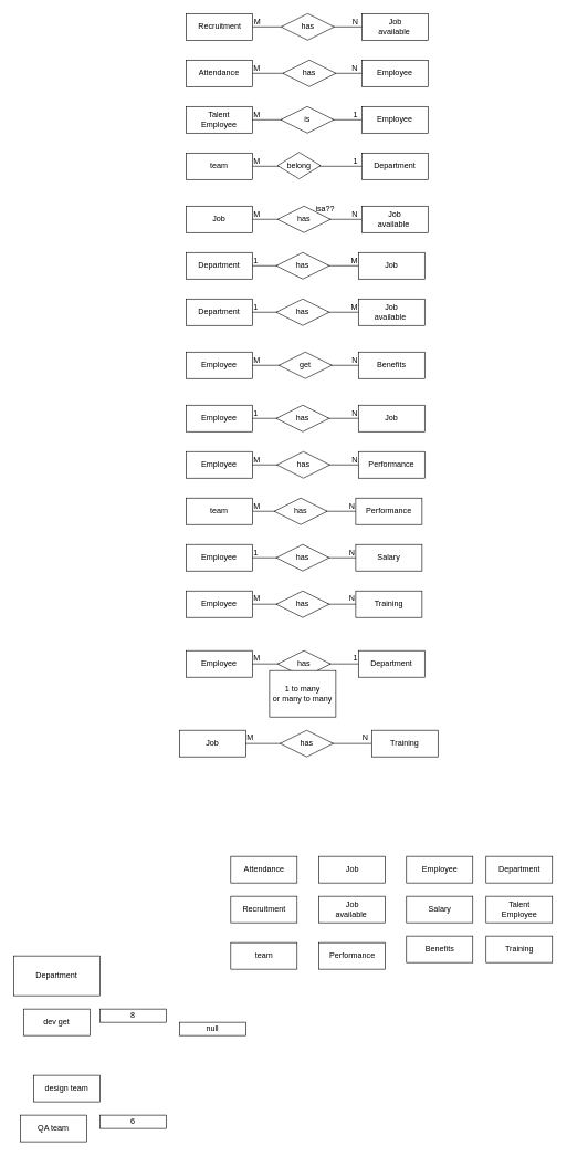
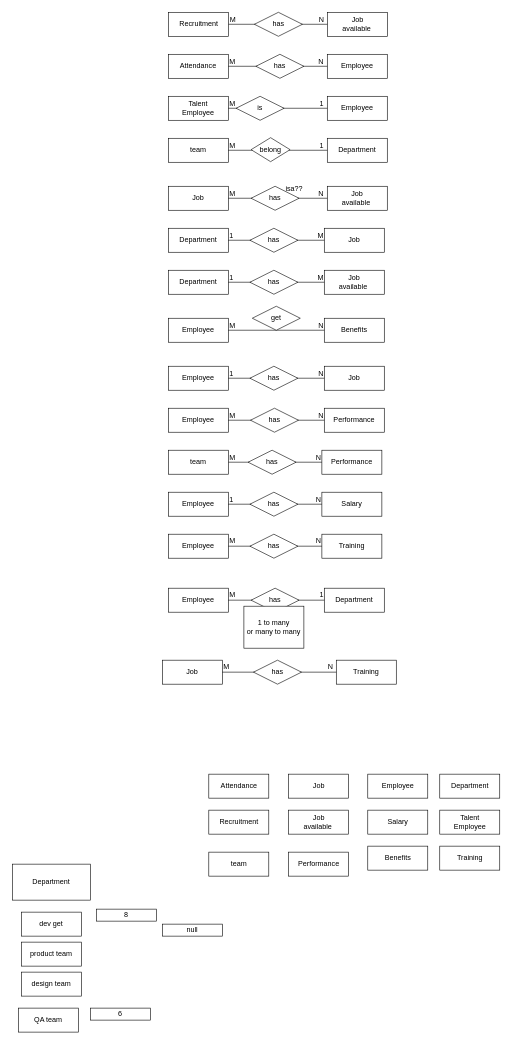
  <mxCell id="0" />
  <mxCell id="1" parent="0" />
  <mxCell id="2" value="Employee" style="whiteSpace=wrap;html=1;align=center;" vertex="1" parent="1"><mxGeometry x="612.5" y="1290" width="100" height="40" as="geometry" /></mxCell>
  <mxCell id="3" value="Performance" style="whiteSpace=wrap;html=1;align=center;" vertex="1" parent="1"><mxGeometry x="480.5" y="1420" width="100" height="40" as="geometry" /></mxCell>
  <mxCell id="4" value="Attendance" style="whiteSpace=wrap;html=1;align=center;" vertex="1" parent="1"><mxGeometry x="347.5" y="1290" width="100" height="40" as="geometry" /></mxCell>
  <mxCell id="5" value="Department" style="whiteSpace=wrap;html=1;align=center;" vertex="1" parent="1"><mxGeometry x="20" y="1440" width="130" height="60" as="geometry" /></mxCell>
  <mxCell id="6" value="Salary" style="whiteSpace=wrap;html=1;align=center;" vertex="1" parent="1"><mxGeometry x="612.5" y="1350" width="100" height="40" as="geometry" /></mxCell>
  <mxCell id="7" value="Job" style="whiteSpace=wrap;html=1;align=center;" vertex="1" parent="1"><mxGeometry x="480.5" y="1290" width="100" height="40" as="geometry" /></mxCell>
  <mxCell id="8" value="Training" style="whiteSpace=wrap;html=1;align=center;" vertex="1" parent="1"><mxGeometry x="732.5" y="1410" width="100" height="40" as="geometry" /></mxCell>
  <mxCell id="9" value="Recruitment" style="whiteSpace=wrap;html=1;align=center;" vertex="1" parent="1"><mxGeometry x="347.5" y="1350" width="100" height="40" as="geometry" /></mxCell>
  <mxCell id="10" value="Benefits" style="whiteSpace=wrap;html=1;align=center;" vertex="1" parent="1"><mxGeometry x="612.5" y="1410" width="100" height="40" as="geometry" /></mxCell>
  <mxCell id="11" value="dev get" style="whiteSpace=wrap;html=1;align=center;" vertex="1" parent="1"><mxGeometry x="35" y="1520" width="100" height="40" as="geometry" /></mxCell>
- <mxCell id="13" value="design team" style="whiteSpace=wrap;html=1;align=center;" vertex="1" parent="1"><mxGeometry x="50" y="1620" width="100" height="40" as="geometry" /></mxCell>
+ <mxCell id="12" value="product team" style="whiteSpace=wrap;html=1;align=center;" vertex="1" parent="1"><mxGeometry x="35" y="1570" width="100" height="40" as="geometry" /></mxCell>
+ <mxCell id="13" value="design team" style="whiteSpace=wrap;html=1;align=center;" vertex="1" parent="1"><mxGeometry x="35" y="1620" width="100" height="40" as="geometry" /></mxCell>
  <mxCell id="14" value="QA team" style="whiteSpace=wrap;html=1;align=center;" vertex="1" parent="1"><mxGeometry x="30" y="1680" width="100" height="40" as="geometry" /></mxCell>
  <mxCell id="15" value="null" style="whiteSpace=wrap;html=1;align=center;" vertex="1" parent="1"><mxGeometry x="270" y="1540" width="100" height="20" as="geometry" /></mxCell>
- <mxCell id="16" value="8" style="whiteSpace=wrap;html=1;align=center;" vertex="1" parent="1"><mxGeometry x="150" y="1520" width="100" height="20" as="geometry" /></mxCell>
+ <mxCell id="16" value="8" style="whiteSpace=wrap;html=1;align=center;" vertex="1" parent="1"><mxGeometry x="160" y="1515" width="100" height="20" as="geometry" /></mxCell>
  <mxCell id="17" value="6" style="whiteSpace=wrap;html=1;align=center;" vertex="1" parent="1"><mxGeometry x="150" y="1680" width="100" height="20" as="geometry" /></mxCell>
  <mxCell id="18" value="Department" style="whiteSpace=wrap;html=1;align=center;" vertex="1" parent="1"><mxGeometry x="732.5" y="1290" width="100" height="40" as="geometry" /></mxCell>
  <mxCell id="19" value="team" style="whiteSpace=wrap;html=1;align=center;" vertex="1" parent="1"><mxGeometry x="347.5" y="1420" width="100" height="40" as="geometry" /></mxCell>
  <mxCell id="20" value="Job&lt;br/&gt;available&amp;nbsp;" style="whiteSpace=wrap;html=1;align=center;" vertex="1" parent="1"><mxGeometry x="480.5" y="1350" width="100" height="40" as="geometry" /></mxCell>
  <mxCell id="21" value="Talent&lt;br&gt;Employee" style="whiteSpace=wrap;html=1;align=center;" vertex="1" parent="1"><mxGeometry x="732.5" y="1350" width="100" height="40" as="geometry" /></mxCell>
  <mxCell id="22" value="Employee" style="whiteSpace=wrap;html=1;align=center;" vertex="1" parent="1"><mxGeometry x="280" y="530" width="100" height="40" as="geometry" /></mxCell>
  <mxCell id="23" value="Benefits" style="whiteSpace=wrap;html=1;align=center;" vertex="1" parent="1"><mxGeometry x="540" y="530" width="100" height="40" as="geometry" /></mxCell>
  <mxCell id="24" value="" style="endArrow=none;html=1;rounded=0;exitX=1;exitY=0.5;exitDx=0;exitDy=0;entryX=0;entryY=0.5;entryDx=0;entryDy=0;" edge="1" parent="1" source="22" target="23"><mxGeometry relative="1" as="geometry"><mxPoint x="400" y="600" as="sourcePoint" /><mxPoint x="560" y="600" as="targetPoint" /></mxGeometry></mxCell>
  <mxCell id="25" value="M" style="resizable=0;html=1;whiteSpace=wrap;align=left;verticalAlign=bottom;" connectable="0" vertex="1" parent="24"><mxGeometry x="-1" relative="1" as="geometry" /></mxCell>
  <mxCell id="26" value="N" style="resizable=0;html=1;whiteSpace=wrap;align=right;verticalAlign=bottom;" connectable="0" vertex="1" parent="24"><mxGeometry x="1" relative="1" as="geometry" /></mxCell>
- <mxCell id="27" value="get" style="shape=rhombus;perimeter=rhombusPerimeter;whiteSpace=wrap;html=1;align=center;" vertex="1" parent="1"><mxGeometry x="420" y="530" width="80" height="40" as="geometry" /></mxCell>
+ <mxCell id="27" value="get" style="shape=rhombus;perimeter=rhombusPerimeter;whiteSpace=wrap;html=1;align=center;" vertex="1" parent="1"><mxGeometry x="420" y="510" width="80" height="40" as="geometry" /></mxCell>
  <mxCell id="28" value="Employee" style="whiteSpace=wrap;html=1;align=center;" vertex="1" parent="1"><mxGeometry x="280" y="610" width="100" height="40" as="geometry" /></mxCell>
  <mxCell id="29" value="Job" style="whiteSpace=wrap;html=1;align=center;" vertex="1" parent="1"><mxGeometry x="540" y="610" width="100" height="40" as="geometry" /></mxCell>
  <mxCell id="30" value="" style="endArrow=none;html=1;rounded=0;exitX=1;exitY=0.5;exitDx=0;exitDy=0;entryX=0;entryY=0.5;entryDx=0;entryDy=0;" edge="1" parent="1" source="28" target="29"><mxGeometry relative="1" as="geometry"><mxPoint x="385" y="629.58" as="sourcePoint" /><mxPoint x="510" y="650" as="targetPoint" /></mxGeometry></mxCell>
  <mxCell id="31" value="1" style="resizable=0;html=1;whiteSpace=wrap;align=left;verticalAlign=bottom;" connectable="0" vertex="1" parent="30"><mxGeometry x="-1" relative="1" as="geometry" /></mxCell>
  <mxCell id="32" value="N" style="resizable=0;html=1;whiteSpace=wrap;align=right;verticalAlign=bottom;" connectable="0" vertex="1" parent="30"><mxGeometry x="1" relative="1" as="geometry" /></mxCell>
  <mxCell id="33" value="has" style="shape=rhombus;perimeter=rhombusPerimeter;whiteSpace=wrap;html=1;align=center;" vertex="1" parent="1"><mxGeometry x="416" y="610" width="80" height="40" as="geometry" /></mxCell>
  <mxCell id="34" value="Job" style="whiteSpace=wrap;html=1;align=center;" vertex="1" parent="1"><mxGeometry x="540" y="380" width="100" height="40" as="geometry" /></mxCell>
  <mxCell id="35" value="Job&lt;br/&gt;available&amp;nbsp;" style="whiteSpace=wrap;html=1;align=center;" vertex="1" parent="1"><mxGeometry x="540" y="450" width="100" height="40" as="geometry" /></mxCell>
  <mxCell id="36" value="Department" style="whiteSpace=wrap;html=1;align=center;" vertex="1" parent="1"><mxGeometry x="280" y="450" width="100" height="40" as="geometry" /></mxCell>
  <mxCell id="37" value="" style="endArrow=none;html=1;rounded=0;exitX=1;exitY=0.5;exitDx=0;exitDy=0;entryX=0;entryY=0.5;entryDx=0;entryDy=0;" edge="1" parent="1" source="36" target="35"><mxGeometry relative="1" as="geometry"><mxPoint x="380" y="510" as="sourcePoint" /><mxPoint x="540" y="510" as="targetPoint" /></mxGeometry></mxCell>
  <mxCell id="38" value="1" style="resizable=0;html=1;whiteSpace=wrap;align=left;verticalAlign=bottom;" connectable="0" vertex="1" parent="37"><mxGeometry x="-1" relative="1" as="geometry" /></mxCell>
  <mxCell id="39" value="M" style="resizable=0;html=1;whiteSpace=wrap;align=right;verticalAlign=bottom;" connectable="0" vertex="1" parent="37"><mxGeometry x="1" relative="1" as="geometry" /></mxCell>
  <mxCell id="40" value="has" style="shape=rhombus;perimeter=rhombusPerimeter;whiteSpace=wrap;html=1;align=center;" vertex="1" parent="1"><mxGeometry x="416" y="450" width="80" height="40" as="geometry" /></mxCell>
  <mxCell id="41" style="edgeStyle=orthogonalEdgeStyle;rounded=0;orthogonalLoop=1;jettySize=auto;html=1;exitX=0.5;exitY=1;exitDx=0;exitDy=0;" edge="1" parent="1" source="34" target="34"><mxGeometry relative="1" as="geometry" /></mxCell>
  <mxCell id="42" value="Department" style="whiteSpace=wrap;html=1;align=center;" vertex="1" parent="1"><mxGeometry x="280" y="380" width="100" height="40" as="geometry" /></mxCell>
  <mxCell id="43" value="" style="endArrow=none;html=1;rounded=0;exitX=1;exitY=0.5;exitDx=0;exitDy=0;entryX=0;entryY=0.5;entryDx=0;entryDy=0;" edge="1" parent="1" source="42" target="34"><mxGeometry relative="1" as="geometry"><mxPoint x="390" y="480" as="sourcePoint" /><mxPoint x="550" y="480" as="targetPoint" /></mxGeometry></mxCell>
  <mxCell id="44" value="1" style="resizable=0;html=1;whiteSpace=wrap;align=left;verticalAlign=bottom;" connectable="0" vertex="1" parent="43"><mxGeometry x="-1" relative="1" as="geometry" /></mxCell>
  <mxCell id="45" value="M" style="resizable=0;html=1;whiteSpace=wrap;align=right;verticalAlign=bottom;" connectable="0" vertex="1" parent="43"><mxGeometry x="1" relative="1" as="geometry" /></mxCell>
  <mxCell id="46" value="has" style="shape=rhombus;perimeter=rhombusPerimeter;whiteSpace=wrap;html=1;align=center;" vertex="1" parent="1"><mxGeometry x="416" y="380" width="80" height="40" as="geometry" /></mxCell>
  <mxCell id="47" value="Job" style="whiteSpace=wrap;html=1;align=center;" vertex="1" parent="1"><mxGeometry x="280" y="310" width="100" height="40" as="geometry" /></mxCell>
  <mxCell id="48" value="Job&lt;br/&gt;available&amp;nbsp;" style="whiteSpace=wrap;html=1;align=center;" vertex="1" parent="1"><mxGeometry x="545" y="310" width="100" height="40" as="geometry" /></mxCell>
  <mxCell id="49" value="" style="endArrow=none;html=1;rounded=0;exitX=1;exitY=0.5;exitDx=0;exitDy=0;entryX=0;entryY=0.5;entryDx=0;entryDy=0;" edge="1" parent="1" source="47" target="48"><mxGeometry relative="1" as="geometry"><mxPoint x="395" y="330" as="sourcePoint" /><mxPoint x="545" y="330" as="targetPoint" /></mxGeometry></mxCell>
  <mxCell id="50" value="M" style="resizable=0;html=1;whiteSpace=wrap;align=left;verticalAlign=bottom;" connectable="0" vertex="1" parent="49"><mxGeometry x="-1" relative="1" as="geometry" /></mxCell>
  <mxCell id="51" value="N" style="resizable=0;html=1;whiteSpace=wrap;align=right;verticalAlign=bottom;" connectable="0" vertex="1" parent="49"><mxGeometry x="1" relative="1" as="geometry"><mxPoint x="-5" as="offset" /></mxGeometry></mxCell>
  <mxCell id="52" value="has" style="shape=rhombus;perimeter=rhombusPerimeter;whiteSpace=wrap;html=1;align=center;" vertex="1" parent="1"><mxGeometry x="418" y="310" width="80" height="40" as="geometry" /></mxCell>
  <mxCell id="53" value="isa??" style="text;html=1;strokeColor=none;fillColor=none;align=center;verticalAlign=middle;whiteSpace=wrap;rounded=0;" vertex="1" parent="1"><mxGeometry x="460" y="300" width="60" height="30" as="geometry" /></mxCell>
  <mxCell id="54" value="team" style="whiteSpace=wrap;html=1;align=center;" vertex="1" parent="1"><mxGeometry x="280" y="230" width="100" height="40" as="geometry" /></mxCell>
  <mxCell id="55" value="Department" style="whiteSpace=wrap;html=1;align=center;" vertex="1" parent="1"><mxGeometry x="545" y="230" width="100" height="40" as="geometry" /></mxCell>
  <mxCell id="56" value="" style="endArrow=none;html=1;rounded=0;exitX=1;exitY=0.5;exitDx=0;exitDy=0;entryX=0;entryY=0.5;entryDx=0;entryDy=0;" edge="1" parent="1" source="54" target="55"><mxGeometry relative="1" as="geometry"><mxPoint x="385" y="250" as="sourcePoint" /><mxPoint x="540" y="250" as="targetPoint" /></mxGeometry></mxCell>
  <mxCell id="57" value="M" style="resizable=0;html=1;whiteSpace=wrap;align=left;verticalAlign=bottom;" connectable="0" vertex="1" parent="56"><mxGeometry x="-1" relative="1" as="geometry" /></mxCell>
  <mxCell id="58" value="1" style="resizable=0;html=1;whiteSpace=wrap;align=right;verticalAlign=bottom;" connectable="0" vertex="1" parent="56"><mxGeometry x="1" relative="1" as="geometry"><mxPoint x="-5" as="offset" /></mxGeometry></mxCell>
  <mxCell id="59" value="belong" style="shape=rhombus;perimeter=rhombusPerimeter;whiteSpace=wrap;html=1;align=center;" vertex="1" parent="1"><mxGeometry x="418" y="229" width="65" height="40" as="geometry" /></mxCell>
  <mxCell id="60" value="Employee" style="whiteSpace=wrap;html=1;align=center;" vertex="1" parent="1"><mxGeometry x="280" y="680" width="100" height="40" as="geometry" /></mxCell>
  <mxCell id="61" value="Performance" style="whiteSpace=wrap;html=1;align=center;" vertex="1" parent="1"><mxGeometry x="540" y="680" width="100" height="40" as="geometry" /></mxCell>
  <mxCell id="62" value="" style="endArrow=none;html=1;rounded=0;exitX=1;exitY=0.5;exitDx=0;exitDy=0;entryX=0;entryY=0.5;entryDx=0;entryDy=0;" edge="1" parent="1" source="60" target="61"><mxGeometry relative="1" as="geometry"><mxPoint x="385" y="690" as="sourcePoint" /><mxPoint x="545" y="690" as="targetPoint" /></mxGeometry></mxCell>
  <mxCell id="63" value="M" style="resizable=0;html=1;whiteSpace=wrap;align=left;verticalAlign=bottom;" connectable="0" vertex="1" parent="62"><mxGeometry x="-1" relative="1" as="geometry" /></mxCell>
  <mxCell id="64" value="N" style="resizable=0;html=1;whiteSpace=wrap;align=right;verticalAlign=bottom;" connectable="0" vertex="1" parent="62"><mxGeometry x="1" relative="1" as="geometry" /></mxCell>
  <mxCell id="65" value="has" style="shape=rhombus;perimeter=rhombusPerimeter;whiteSpace=wrap;html=1;align=center;" vertex="1" parent="1"><mxGeometry x="417" y="680" width="80" height="40" as="geometry" /></mxCell>
  <mxCell id="66" value="Performance" style="whiteSpace=wrap;html=1;align=center;" vertex="1" parent="1"><mxGeometry x="536" y="750" width="100" height="40" as="geometry" /></mxCell>
  <mxCell id="67" value="" style="endArrow=none;html=1;rounded=0;exitX=1;exitY=0.5;exitDx=0;exitDy=0;entryX=0;entryY=0.5;entryDx=0;entryDy=0;" edge="1" source="71" target="66" parent="1"><mxGeometry relative="1" as="geometry"><mxPoint x="376" y="770" as="sourcePoint" /><mxPoint x="541" y="760" as="targetPoint" /></mxGeometry></mxCell>
  <mxCell id="68" value="M" style="resizable=0;html=1;whiteSpace=wrap;align=left;verticalAlign=bottom;" connectable="0" vertex="1" parent="67"><mxGeometry x="-1" relative="1" as="geometry" /></mxCell>
  <mxCell id="69" value="N" style="resizable=0;html=1;whiteSpace=wrap;align=right;verticalAlign=bottom;" connectable="0" vertex="1" parent="67"><mxGeometry x="1" relative="1" as="geometry" /></mxCell>
  <mxCell id="70" value="has" style="shape=rhombus;perimeter=rhombusPerimeter;whiteSpace=wrap;html=1;align=center;" vertex="1" parent="1"><mxGeometry x="413" y="750" width="80" height="40" as="geometry" /></mxCell>
  <mxCell id="71" value="team" style="whiteSpace=wrap;html=1;align=center;" vertex="1" parent="1"><mxGeometry x="280" y="750" width="100" height="40" as="geometry" /></mxCell>
  <mxCell id="72" value="Salary" style="whiteSpace=wrap;html=1;align=center;" vertex="1" parent="1"><mxGeometry x="536" y="820" width="100" height="40" as="geometry" /></mxCell>
  <mxCell id="73" value="Employee" style="whiteSpace=wrap;html=1;align=center;" vertex="1" parent="1"><mxGeometry x="280" y="820" width="100" height="40" as="geometry" /></mxCell>
  <mxCell id="74" value="" style="endArrow=none;html=1;rounded=0;exitX=1;exitY=0.5;exitDx=0;exitDy=0;entryX=0;entryY=0.5;entryDx=0;entryDy=0;" edge="1" parent="1" source="73" target="72"><mxGeometry relative="1" as="geometry"><mxPoint x="385" y="840" as="sourcePoint" /><mxPoint x="520" y="850" as="targetPoint" /></mxGeometry></mxCell>
  <mxCell id="75" value="1" style="resizable=0;html=1;whiteSpace=wrap;align=left;verticalAlign=bottom;" connectable="0" vertex="1" parent="74"><mxGeometry x="-1" relative="1" as="geometry" /></mxCell>
  <mxCell id="76" value="N" style="resizable=0;html=1;whiteSpace=wrap;align=right;verticalAlign=bottom;" connectable="0" vertex="1" parent="74"><mxGeometry x="1" relative="1" as="geometry" /></mxCell>
  <mxCell id="77" value="has" style="shape=rhombus;perimeter=rhombusPerimeter;whiteSpace=wrap;html=1;align=center;" vertex="1" parent="1"><mxGeometry x="416" y="820" width="80" height="40" as="geometry" /></mxCell>
  <mxCell id="78" value="Training" style="whiteSpace=wrap;html=1;align=center;" vertex="1" parent="1"><mxGeometry x="536" y="890" width="100" height="40" as="geometry" /></mxCell>
  <mxCell id="79" value="Employee" style="whiteSpace=wrap;html=1;align=center;" vertex="1" parent="1"><mxGeometry x="280" y="890" width="100" height="40" as="geometry" /></mxCell>
  <mxCell id="80" value="" style="endArrow=none;html=1;rounded=0;exitX=1;exitY=0.5;exitDx=0;exitDy=0;entryX=0;entryY=0.5;entryDx=0;entryDy=0;" edge="1" parent="1" source="79" target="78"><mxGeometry relative="1" as="geometry"><mxPoint x="390" y="850" as="sourcePoint" /><mxPoint x="546" y="850" as="targetPoint" /></mxGeometry></mxCell>
  <mxCell id="81" value="M" style="resizable=0;html=1;whiteSpace=wrap;align=left;verticalAlign=bottom;" connectable="0" vertex="1" parent="80"><mxGeometry x="-1" relative="1" as="geometry" /></mxCell>
  <mxCell id="82" value="N" style="resizable=0;html=1;whiteSpace=wrap;align=right;verticalAlign=bottom;" connectable="0" vertex="1" parent="80"><mxGeometry x="1" relative="1" as="geometry" /></mxCell>
  <mxCell id="83" value="has" style="shape=rhombus;perimeter=rhombusPerimeter;whiteSpace=wrap;html=1;align=center;" vertex="1" parent="1"><mxGeometry x="416" y="890" width="80" height="40" as="geometry" /></mxCell>
  <mxCell id="84" value="Talent&lt;br&gt;Employee" style="whiteSpace=wrap;html=1;align=center;" vertex="1" parent="1"><mxGeometry x="280" y="160" width="100" height="40" as="geometry" /></mxCell>
  <mxCell id="85" value="Employee" style="whiteSpace=wrap;html=1;align=center;" vertex="1" parent="1"><mxGeometry x="545" y="160" width="100" height="40" as="geometry" /></mxCell>
  <mxCell id="86" value="Department" style="whiteSpace=wrap;html=1;align=center;" vertex="1" parent="1"><mxGeometry x="540" y="980" width="100" height="40" as="geometry" /></mxCell>
  <mxCell id="87" value="Employee" style="whiteSpace=wrap;html=1;align=center;" vertex="1" parent="1"><mxGeometry x="280" y="980" width="100" height="40" as="geometry" /></mxCell>
  <mxCell id="88" value="" style="endArrow=none;html=1;rounded=0;entryX=0;entryY=0.5;entryDx=0;entryDy=0;exitX=1;exitY=0.5;exitDx=0;exitDy=0;" edge="1" parent="1" source="87" target="86"><mxGeometry relative="1" as="geometry"><mxPoint x="380" y="1000" as="sourcePoint" /><mxPoint x="530" y="1020" as="targetPoint" /></mxGeometry></mxCell>
  <mxCell id="89" value="M" style="resizable=0;html=1;whiteSpace=wrap;align=left;verticalAlign=bottom;" connectable="0" vertex="1" parent="88"><mxGeometry x="-1" relative="1" as="geometry" /></mxCell>
  <mxCell id="90" value="1" style="resizable=0;html=1;whiteSpace=wrap;align=right;verticalAlign=bottom;" connectable="0" vertex="1" parent="88"><mxGeometry x="1" relative="1" as="geometry" /></mxCell>
  <mxCell id="91" value="has" style="shape=rhombus;perimeter=rhombusPerimeter;whiteSpace=wrap;html=1;align=center;" vertex="1" parent="1"><mxGeometry x="418" y="980" width="80" height="40" as="geometry" /></mxCell>
  <mxCell id="92" value="1 to many&lt;br&gt;or many to many" style="whiteSpace=wrap;html=1;align=center;" vertex="1" parent="1"><mxGeometry x="406" y="1010" width="100" height="70" as="geometry" /></mxCell>
  <mxCell id="93" value="" style="endArrow=none;html=1;rounded=0;exitX=1;exitY=0.5;exitDx=0;exitDy=0;entryX=0;entryY=0.5;entryDx=0;entryDy=0;" edge="1" parent="1" source="84" target="85"><mxGeometry relative="1" as="geometry"><mxPoint x="385" y="191" as="sourcePoint" /><mxPoint x="550" y="191" as="targetPoint" /></mxGeometry></mxCell>
  <mxCell id="94" value="M" style="resizable=0;html=1;whiteSpace=wrap;align=left;verticalAlign=bottom;" connectable="0" vertex="1" parent="93"><mxGeometry x="-1" relative="1" as="geometry" /></mxCell>
  <mxCell id="95" value="1" style="resizable=0;html=1;whiteSpace=wrap;align=right;verticalAlign=bottom;" connectable="0" vertex="1" parent="93"><mxGeometry x="1" relative="1" as="geometry"><mxPoint x="-5" as="offset" /></mxGeometry></mxCell>
- <mxCell id="96" value="is" style="shape=rhombus;perimeter=rhombusPerimeter;whiteSpace=wrap;html=1;align=center;" vertex="1" parent="1"><mxGeometry x="423" y="160" width="80" height="40" as="geometry" /></mxCell>
+ <mxCell id="96" value="is" style="shape=rhombus;perimeter=rhombusPerimeter;whiteSpace=wrap;html=1;align=center;" vertex="1" parent="1"><mxGeometry x="393" y="160" width="80" height="40" as="geometry" /></mxCell>
  <mxCell id="97" value="Attendance" style="whiteSpace=wrap;html=1;align=center;" vertex="1" parent="1"><mxGeometry x="280" y="90" width="100" height="40" as="geometry" /></mxCell>
  <mxCell id="98" value="Employee" style="whiteSpace=wrap;html=1;align=center;" vertex="1" parent="1"><mxGeometry x="545" y="90" width="100" height="40" as="geometry" /></mxCell>
  <mxCell id="99" value="" style="endArrow=none;html=1;rounded=0;exitX=1;exitY=0.5;exitDx=0;exitDy=0;entryX=0;entryY=0.5;entryDx=0;entryDy=0;" edge="1" parent="1" source="97" target="98"><mxGeometry relative="1" as="geometry"><mxPoint x="385" y="120" as="sourcePoint" /><mxPoint x="550" y="120" as="targetPoint" /></mxGeometry></mxCell>
  <mxCell id="100" value="M" style="resizable=0;html=1;whiteSpace=wrap;align=left;verticalAlign=bottom;" connectable="0" vertex="1" parent="99"><mxGeometry x="-1" relative="1" as="geometry" /></mxCell>
  <mxCell id="101" value="N" style="resizable=0;html=1;whiteSpace=wrap;align=right;verticalAlign=bottom;" connectable="0" vertex="1" parent="99"><mxGeometry x="1" relative="1" as="geometry"><mxPoint x="-5" as="offset" /></mxGeometry></mxCell>
  <mxCell id="102" value="has" style="shape=rhombus;perimeter=rhombusPerimeter;whiteSpace=wrap;html=1;align=center;" vertex="1" parent="1"><mxGeometry x="426" y="90" width="80" height="40" as="geometry" /></mxCell>
  <mxCell id="103" value="Recruitment" style="whiteSpace=wrap;html=1;align=center;" vertex="1" parent="1"><mxGeometry x="280.5" y="20" width="100" height="40" as="geometry" /></mxCell>
  <mxCell id="104" value="Training" style="whiteSpace=wrap;html=1;align=center;" vertex="1" parent="1"><mxGeometry x="560" y="1100" width="100" height="40" as="geometry" /></mxCell>
  <mxCell id="105" value="Job" style="whiteSpace=wrap;html=1;align=center;" vertex="1" parent="1"><mxGeometry x="270" y="1100" width="100" height="40" as="geometry" /></mxCell>
  <mxCell id="106" value="" style="endArrow=none;html=1;rounded=0;exitX=1;exitY=0.5;exitDx=0;exitDy=0;entryX=0;entryY=0.5;entryDx=0;entryDy=0;" edge="1" parent="1" source="103" target="110"><mxGeometry relative="1" as="geometry"><mxPoint x="390.5" y="110" as="sourcePoint" /><mxPoint x="540.5" y="40" as="targetPoint" /></mxGeometry></mxCell>
  <mxCell id="107" value="M" style="resizable=0;html=1;whiteSpace=wrap;align=left;verticalAlign=bottom;" connectable="0" vertex="1" parent="106"><mxGeometry x="-1" relative="1" as="geometry" /></mxCell>
  <mxCell id="108" value="N" style="resizable=0;html=1;whiteSpace=wrap;align=right;verticalAlign=bottom;" connectable="0" vertex="1" parent="106"><mxGeometry x="1" relative="1" as="geometry"><mxPoint x="-5" as="offset" /></mxGeometry></mxCell>
  <mxCell id="109" value="has" style="shape=rhombus;perimeter=rhombusPerimeter;whiteSpace=wrap;html=1;align=center;" vertex="1" parent="1"><mxGeometry x="423.5" y="20" width="80" height="40" as="geometry" /></mxCell>
  <mxCell id="110" value="Job&lt;br/&gt;available&amp;nbsp;" style="whiteSpace=wrap;html=1;align=center;" vertex="1" parent="1"><mxGeometry x="545.5" y="20" width="100" height="40" as="geometry" /></mxCell>
  <mxCell id="111" value="" style="endArrow=none;html=1;rounded=0;exitX=1;exitY=0.5;exitDx=0;exitDy=0;entryX=0;entryY=0.5;entryDx=0;entryDy=0;" edge="1" parent="1" source="105" target="104"><mxGeometry relative="1" as="geometry"><mxPoint x="395" y="1120" as="sourcePoint" /><mxPoint x="551" y="1120" as="targetPoint" /></mxGeometry></mxCell>
  <mxCell id="112" value="M" style="resizable=0;html=1;whiteSpace=wrap;align=left;verticalAlign=bottom;" connectable="0" vertex="1" parent="111"><mxGeometry x="-1" relative="1" as="geometry" /></mxCell>
  <mxCell id="113" value="N" style="resizable=0;html=1;whiteSpace=wrap;align=right;verticalAlign=bottom;" connectable="0" vertex="1" parent="111"><mxGeometry x="1" relative="1" as="geometry"><mxPoint x="-4" as="offset" /></mxGeometry></mxCell>
  <mxCell id="114" value="has" style="shape=rhombus;perimeter=rhombusPerimeter;whiteSpace=wrap;html=1;align=center;" vertex="1" parent="1"><mxGeometry x="422" y="1100" width="80" height="40" as="geometry" /></mxCell>
